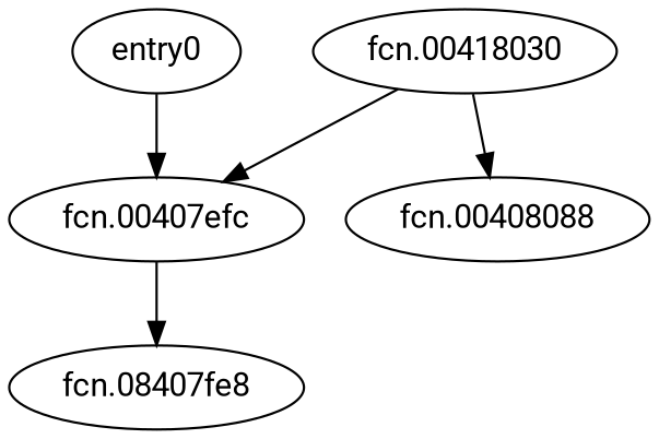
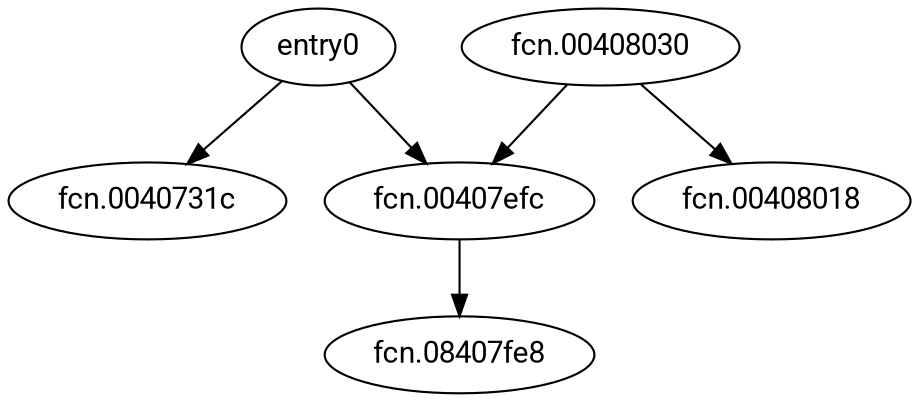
  digraph {
    fontname=Roboto
    node [fontname=Roboto]
    edge [fontname=Roboto]
    n1 [label=entry0]
+   n2 [label="fcn.0040731c"]
    n3 [label="fcn.00407efc"]
-   n4 [label="fcn.00418030"]
-   n5 [label="fcn.00408088"]
+   n4 [label="fcn.00408030"]
+   n5 [label="fcn.00408018"]
    n6 [label="fcn.08407fe8"]
+   n1 -> n2
    n1 -> n3
    n3 -> n6
    n4 -> n3
    n4 -> n5
  }
